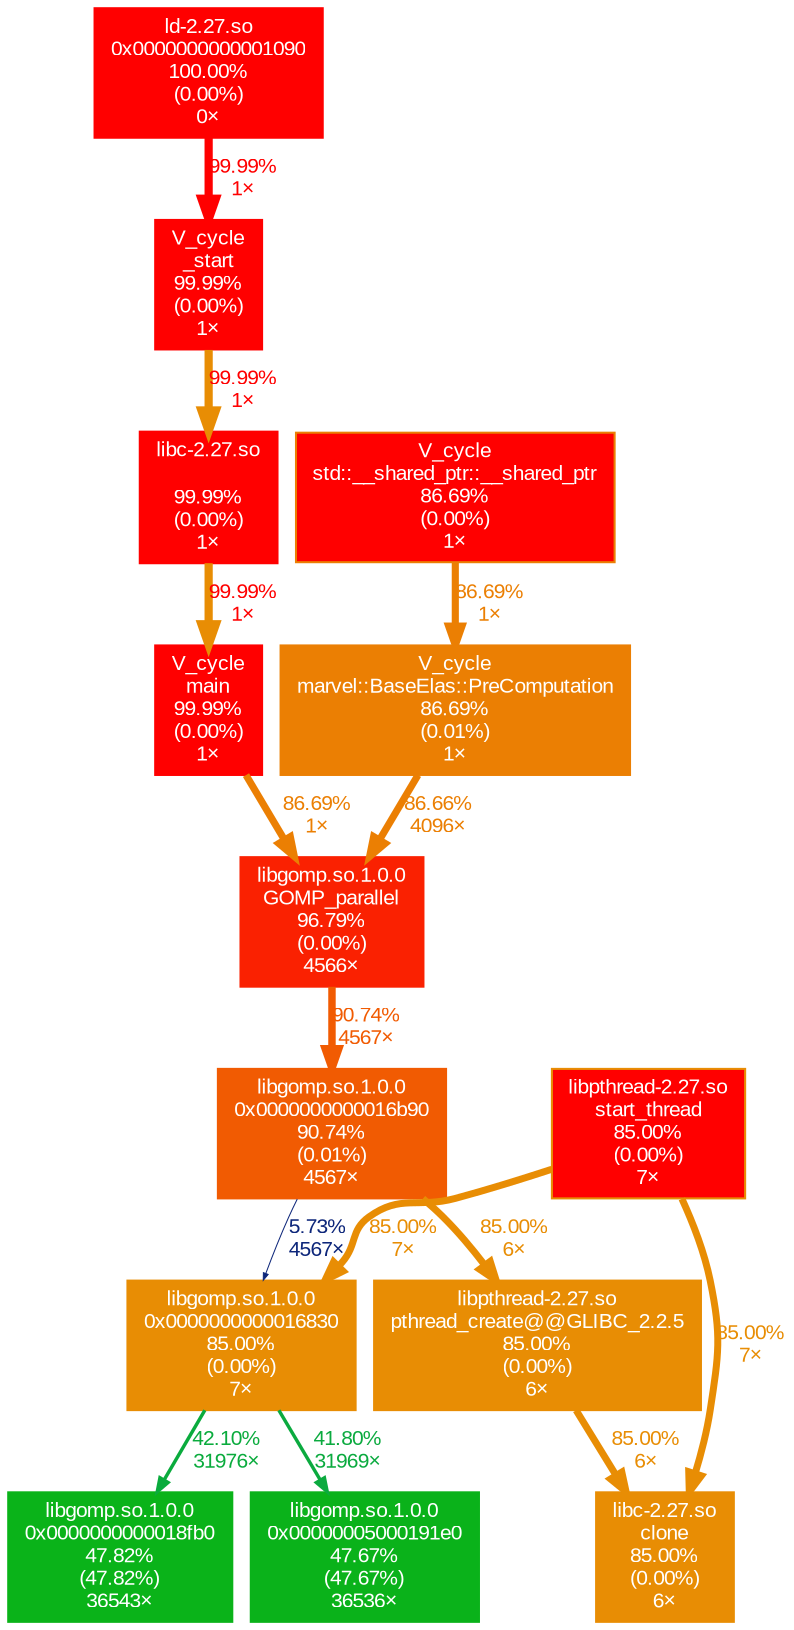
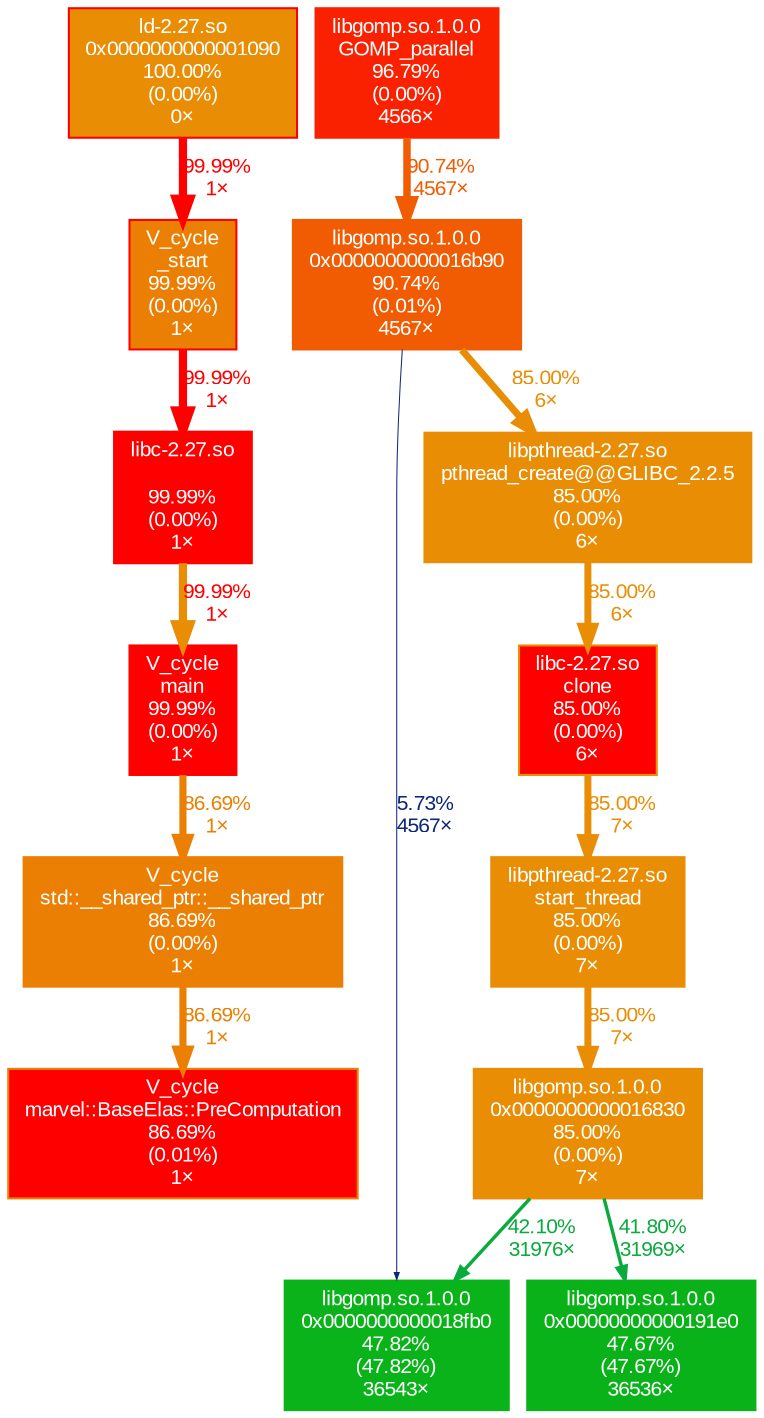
  digraph {
    fontname=Arial
    nodesep=0.125
    ranksep=0.25
    node [color="#ff0000" fontcolor="#ffffff" fontname=Arial fontsize=10.00 shape=box style=filled]
    edge [arrowsize=0.92 color="#e88d04" fontcolor="#e88d04" fontname=Arial fontsize=10.00 labeldistance=3.40 penwidth=3.40]
    n1 [height=0 label="libc-2.27.so\n\n99.99%\n(0.00%)\n1×" width=0]
    n2 [height=0 label="V_cycle\nmain\n99.99%\n(0.00%)\n1×" width=0]
-   n3 [color="#eb7f03" height=0 label="V_cycle\nstd::__shared_ptr::__shared_ptr\n86.69%\n(0.00%)\n1×" width=0 fillcolor="#ff0000"]
-   n4 [color="#eb7f03" height=0 label="V_cycle\nmarvel::BaseElas::PreComputation\n86.69%\n(0.01%)\n1×" width=0]
-   n5 [height=0 label="ld-2.27.so\n0x0000000000001090\n100.00%\n(0.00%)\n0×" width=0]
-   n6 [height=0 label="V_cycle\n_start\n99.99%\n(0.00%)\n1×" width=0]
+   n3 [color="#eb7f03" height=0 label="V_cycle\nstd::__shared_ptr::__shared_ptr\n86.69%\n(0.00%)\n1×" width=0]
+   n4 [color="#eb7f03" height=0 label="V_cycle\nmarvel::BaseElas::PreComputation\n86.69%\n(0.01%)\n1×" width=0 fillcolor="#ff0000"]
+   n5 [height=0 label="ld-2.27.so\n0x0000000000001090\n100.00%\n(0.00%)\n0×" width=0 fillcolor="#e88d04"]
+   n6 [height=0 label="V_cycle\n_start\n99.99%\n(0.00%)\n1×" width=0 fillcolor="#eb7f03"]
    n7 [color="#e88d04" height=0 label="libgomp.so.1.0.0\n0x0000000000016830\n85.00%\n(0.00%)\n7×" width=0]
    n8 [color="#0ab319" height=0 label="libgomp.so.1.0.0\n0x0000000000018fb0\n47.82%\n(47.82%)\n36543×" width=0]
-   n9 [color="#0ab21a" height=0 label="libgomp.so.1.0.0\n0x00000005000191e0\n47.67%\n(47.67%)\n36536×" width=0]
+   n9 [color="#0ab21a" height=0 label="libgomp.so.1.0.0\n0x00000000000191e0\n47.67%\n(47.67%)\n36536×" width=0]
    n10 [color="#f15b02" height=0 label="libgomp.so.1.0.0\n0x0000000000016b90\n90.74%\n(0.01%)\n4567×" width=0]
    n11 [color="#e88d04" height=0 label="libpthread-2.27.so\npthread_create@@GLIBC_2.2.5\n85.00%\n(0.00%)\n6×" width=0]
-   n12 [color="#e88d04" height=0 label="libc-2.27.so\nclone\n85.00%\n(0.00%)\n6×" width=0]
-   n13 [color="#e88d04" height=0 label="libpthread-2.27.so\nstart_thread\n85.00%\n(0.00%)\n7×" width=0 fillcolor="#ff0000"]
+   n12 [color="#e88d04" height=0 label="libc-2.27.so\nclone\n85.00%\n(0.00%)\n6×" width=0 fillcolor="#ff0000"]
+   n13 [color="#e88d04" height=0 label="libpthread-2.27.so\nstart_thread\n85.00%\n(0.00%)\n7×" width=0]
    n14 [color="#fa2101" height=0 label="libgomp.so.1.0.0\nGOMP_parallel\n96.79%\n(0.00%)\n4566×" width=0]
    n1 -> n2 [arrowsize=1.00 fontcolor="#ff0000" label="99.99%\n1×" labeldistance=4.00 penwidth=4.00]
-   n2 -> n14 [arrowsize=0.93 color="#eb7f03" fontcolor="#eb7f03" label="86.69%\n1×" labeldistance=3.47 penwidth=3.47]
+   n2 -> n3 [arrowsize=0.93 color="#eb7f03" fontcolor="#eb7f03" label="86.69%\n1×" labeldistance=3.47 penwidth=3.47]
    n3 -> n4 [arrowsize=0.93 color="#eb7f03" fontcolor="#eb7f03" label="86.69%\n1×" labeldistance=3.47 penwidth=3.47]
-   n4 -> n14 [arrowsize=0.93 color="#eb7f03" fontcolor="#eb7f03" label="86.66%\n4096×" labeldistance=3.47 penwidth=3.47]
    n5 -> n6 [arrowsize=1.00 color="#ff0000" fontcolor="#ff0000" label="99.99%\n1×" labeldistance=4.00 penwidth=4.00]
-   n6 -> n1 [arrowsize=1.00 fontcolor="#ff0000" label="99.99%\n1×" labeldistance=4.00 penwidth=4.00]
+   n6 -> n1 [arrowsize=1.00 color="#ff0000" fontcolor="#ff0000" label="99.99%\n1×" labeldistance=4.00 penwidth=4.00]
    n7 -> n8 [arrowsize=0.65 color="#0aab3d" fontcolor="#0aab3d" label="42.10%\n31976×" labeldistance=1.68 penwidth=1.68]
    n7 -> n9 [arrowsize=0.65 color="#0baa3f" fontcolor="#0baa3f" label="41.80%\n31969×" labeldistance=1.67 penwidth=1.67]
-   n10 -> n7 [arrowsize=0.35 color="#0d267a" fontcolor="#0d267a" label="5.73%\n4567×" labeldistance=0.50 penwidth=0.50]
+   n10 -> n8 [arrowsize=0.35 color="#0d267a" fontcolor="#0d267a" label="5.73%\n4567×" labeldistance=0.50 penwidth=0.50]
    n10 -> n11 [label="85.00%\n6×"]
    n11 -> n12 [label="85.00%\n6×"]
-   n13 -> n12 [label="85.00%\n7×"]
+   n12 -> n13 [label="85.00%\n7×"]
    n13 -> n7 [label="85.00%\n7×"]
    n14 -> n10 [arrowsize=0.95 color="#f15b02" fontcolor="#f15b02" label="90.74%\n4567×" labeldistance=3.63 penwidth=3.63]
  }
